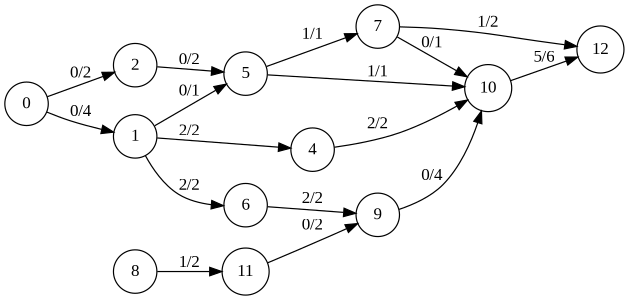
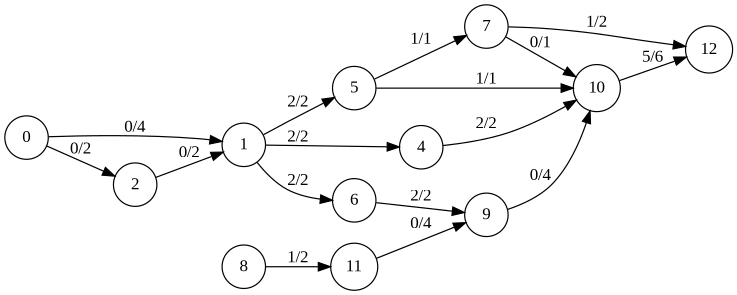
  digraph {
    fontname="Liberation Serif"
    rankdir=LR
    node [fontname="Liberation Serif" shape=circle]
    edge [fontname="Liberation Serif"]
    0
    2
    1
    5
    6
    4
    9
    8
    11
    7
    10
    12
    0 -> 2 [label="0/2"]
    0 -> 1 [label="0/4"]
-   2 -> 5 [label="0/2"]
-   1 -> 5 [label="0/1"]
+   2 -> 1 [label="0/2"]
+   1 -> 5 [label="2/2"]
    1 -> 6 [label="2/2"]
    1 -> 4 [label="2/2"]
    5 -> 7 [label="1/1"]
    5 -> 10 [label="1/1"]
    6 -> 9 [label="2/2"]
    4 -> 10 [label="2/2"]
    9 -> 10 [label="0/4"]
    8 -> 11 [label="1/2"]
-   11 -> 9 [label="0/2"]
+   11 -> 9 [label="0/4"]
    7 -> 10 [label="0/1"]
    7 -> 12 [label="1/2"]
    10 -> 12 [label="5/6"]
  }
